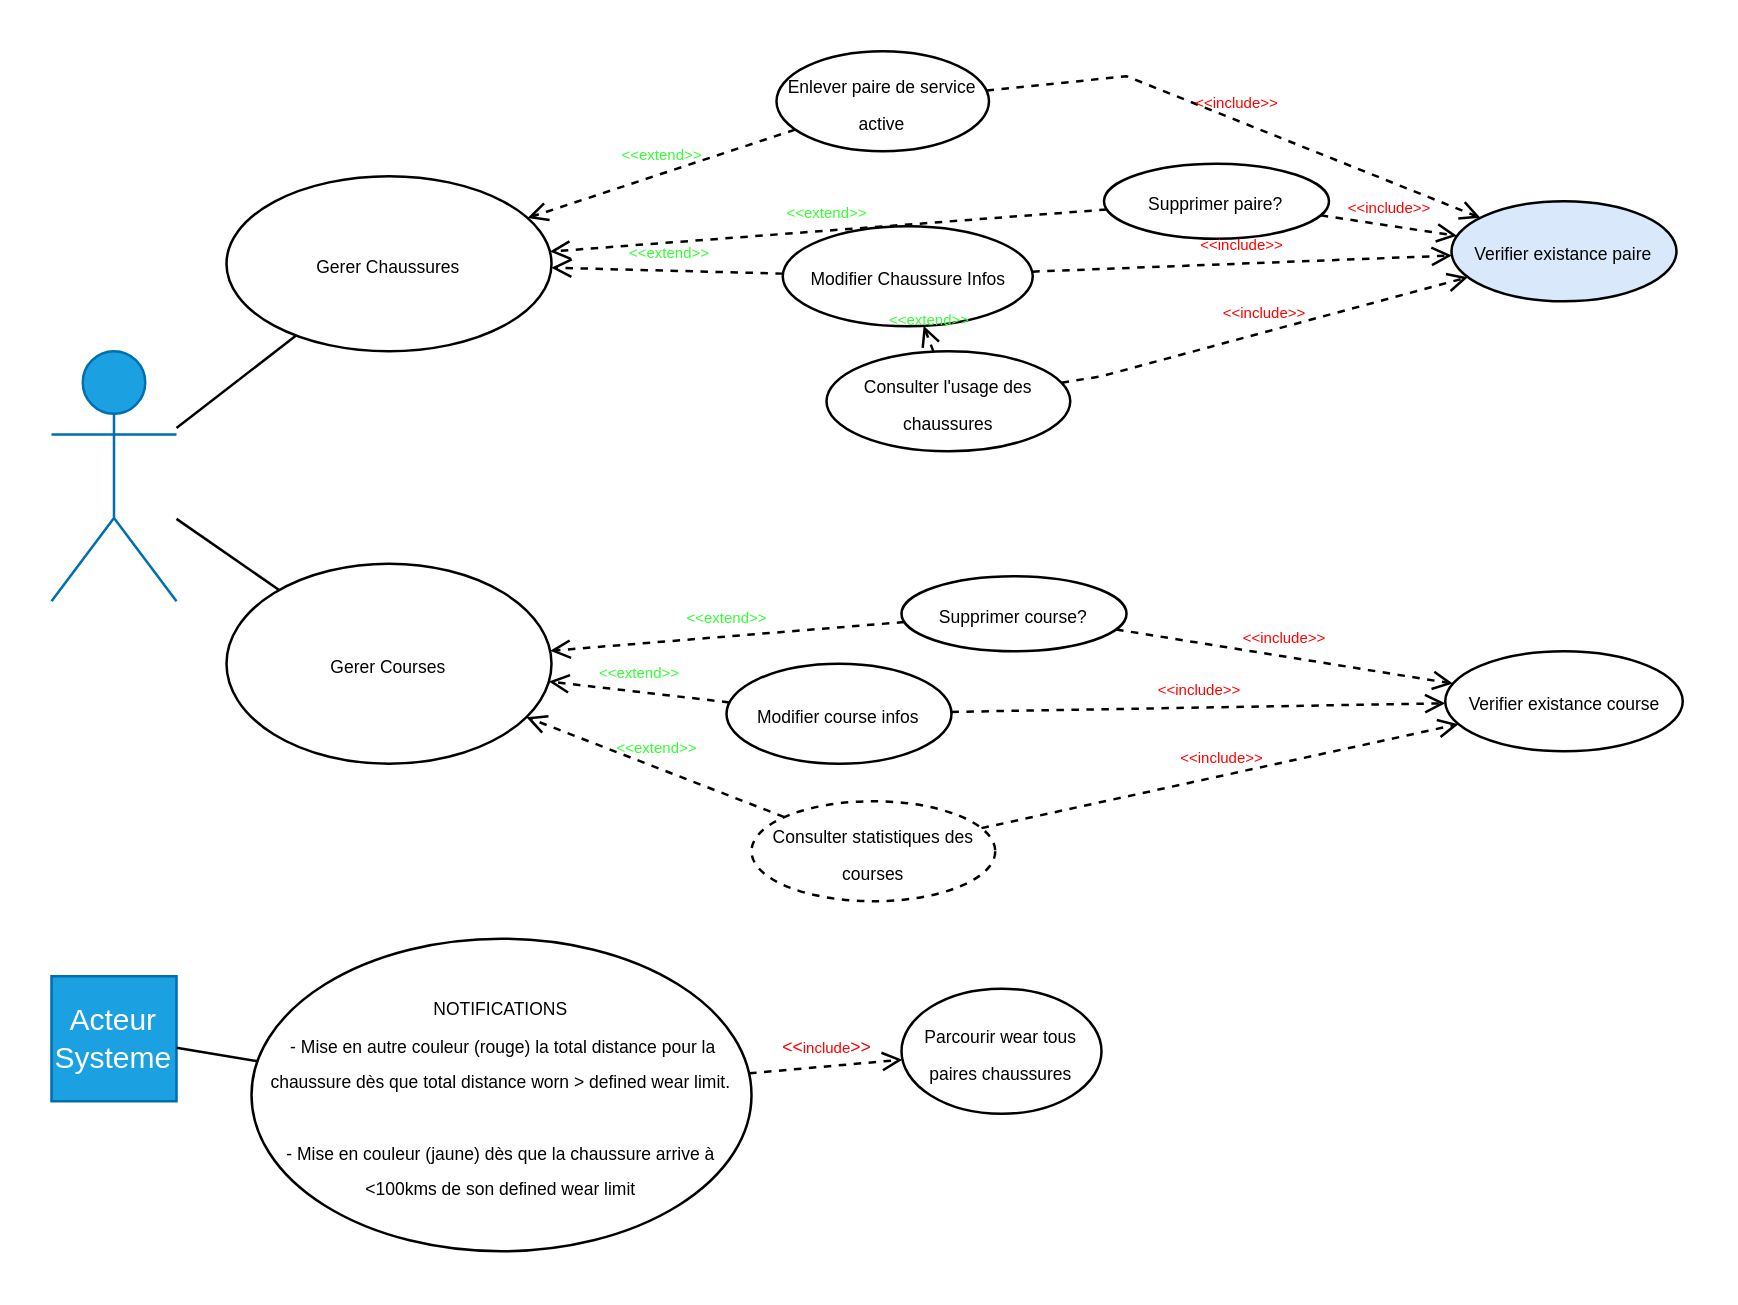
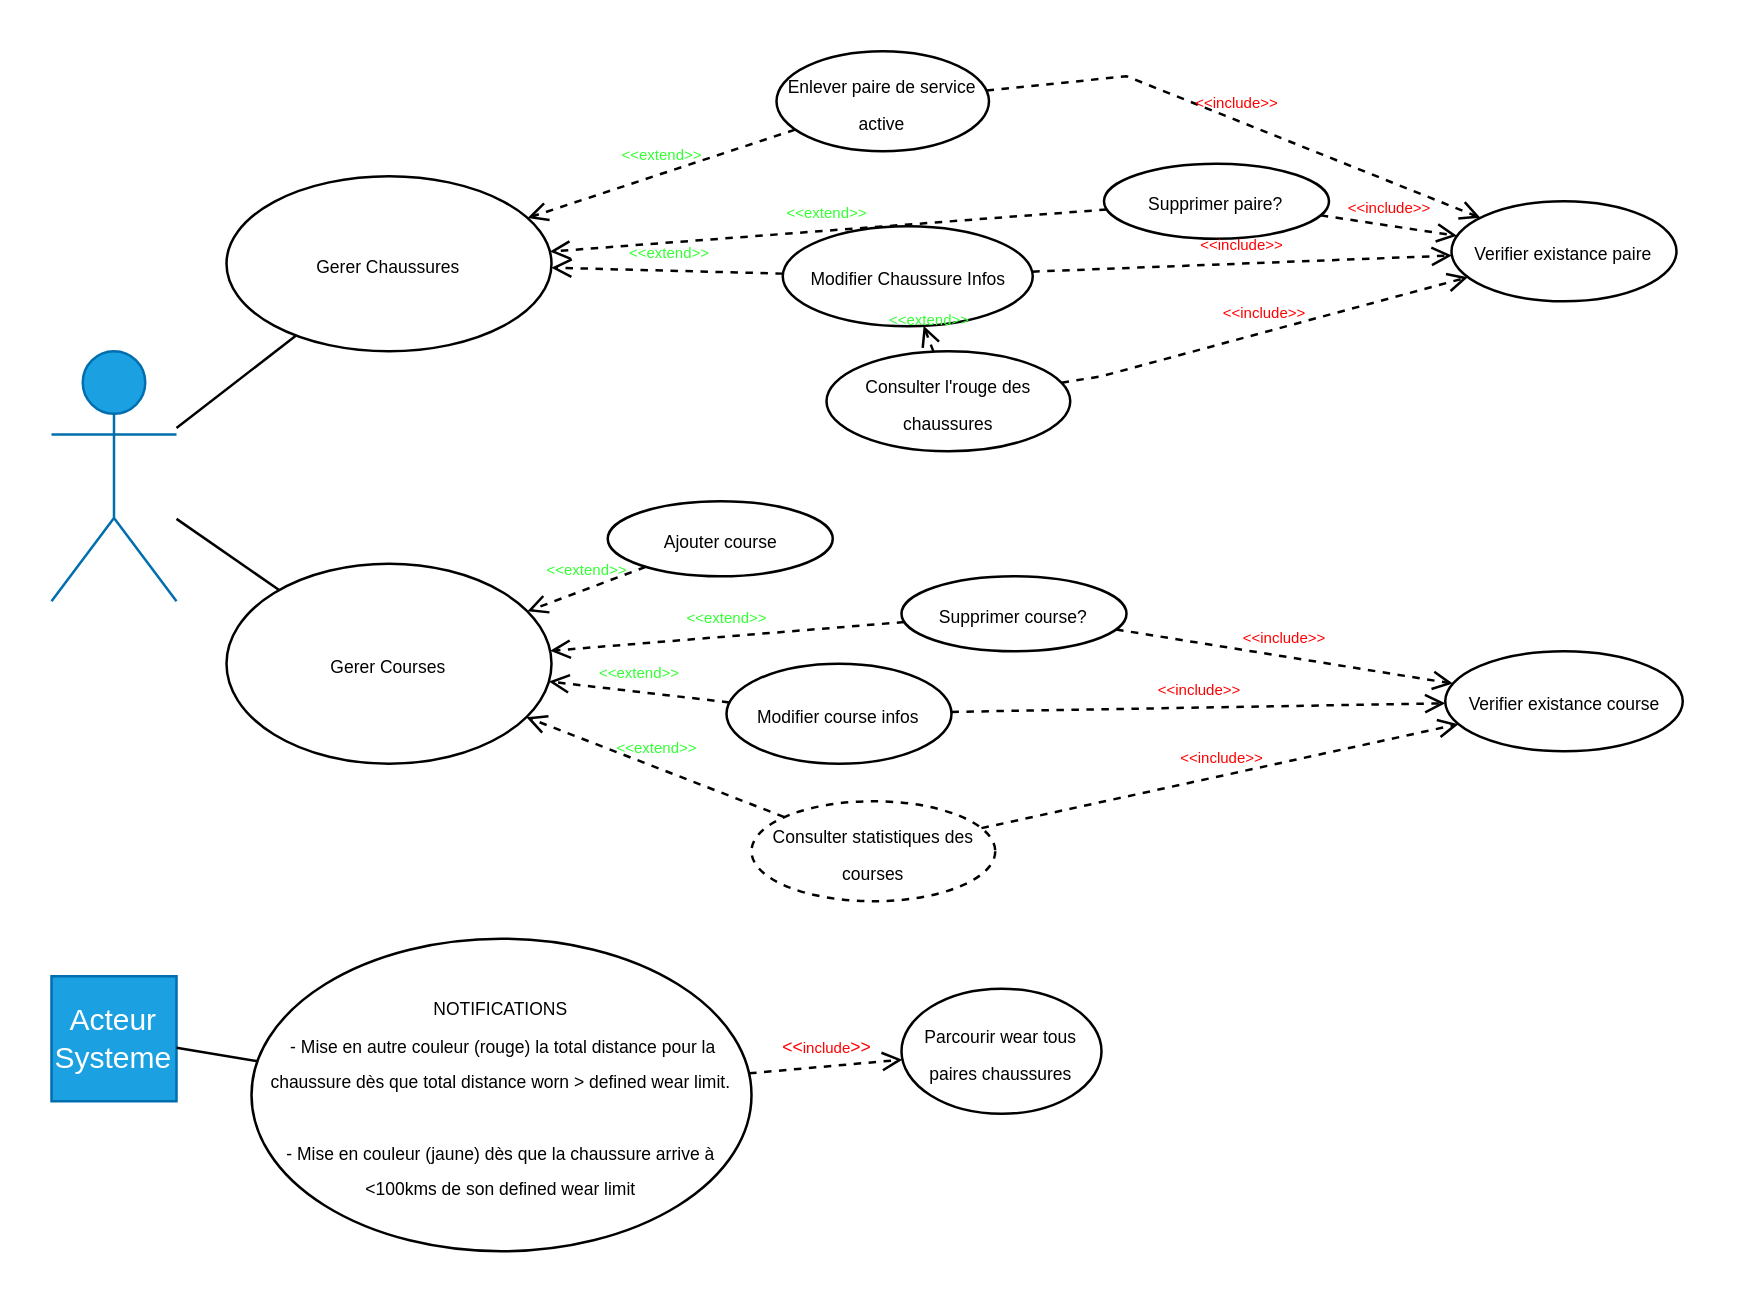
  <mxCell id="0" />
  <mxCell id="1" parent="0" />
  <mxCell id="2" value="User" style="shape=umlActor;verticalLabelPosition=bottom;verticalAlign=top;html=1;fillColor=#1ba1e2;fontColor=#ffffff;strokeColor=#006EAF;" parent="1" vertex="1"><mxGeometry x="20" y="140" width="50" height="100" as="geometry" /></mxCell>
  <mxCell id="3" value="&lt;font style=&quot;font-size: 7px;&quot;&gt;Enlever paire de service active&lt;/font&gt;" style="ellipse;whiteSpace=wrap;html=1;" parent="1" vertex="1"><mxGeometry x="310" y="20" width="85" height="40" as="geometry" /></mxCell>
  <mxCell id="4" value="&lt;font style=&quot;font-size: 7px;&quot;&gt;NOTIFICATIONS&lt;/font&gt;&lt;div&gt;&lt;font style=&quot;font-size: 7px;&quot;&gt;&amp;nbsp;- Mise en autre couleur (rouge) la total distance pour la chaussure dès que total distance worn &amp;gt; defined wear limit.&lt;br&gt;&lt;br&gt;&lt;/font&gt;&lt;div&gt;&lt;font style=&quot;font-size: 7px;&quot;&gt;- Mise en couleur (jaune) dès que la chaussure arrive à &amp;lt;100kms de son defined wear limit&lt;/font&gt;&lt;/div&gt;&lt;/div&gt;" style="ellipse;whiteSpace=wrap;html=1;" parent="1" vertex="1"><mxGeometry x="100" y="375" width="200" height="125" as="geometry" /></mxCell>
  <mxCell id="5" value="&lt;font style=&quot;font-size: 7px;&quot;&gt;Modifier Chaussure Infos&lt;/font&gt;" style="ellipse;whiteSpace=wrap;html=1;" parent="1" vertex="1"><mxGeometry x="312.5" y="90" width="100" height="40" as="geometry" /></mxCell>
  <mxCell id="6" value="&lt;font style=&quot;font-size: 7px;&quot;&gt;Gerer Chaussures&lt;/font&gt;" style="ellipse;whiteSpace=wrap;html=1;" parent="1" vertex="1"><mxGeometry x="90" y="70" width="130" height="70" as="geometry" /></mxCell>
  <mxCell id="7" value="&lt;font style=&quot;font-size: 7px;&quot;&gt;Gerer Courses&lt;/font&gt;" style="ellipse;whiteSpace=wrap;html=1;" parent="1" vertex="1"><mxGeometry x="90" y="225" width="130" height="80" as="geometry" /></mxCell>
+ <mxCell id="8" value="&lt;font style=&quot;font-size: 7px;&quot;&gt;Ajouter course&lt;/font&gt;" style="ellipse;whiteSpace=wrap;html=1;" parent="1" vertex="1"><mxGeometry x="242.5" y="200" width="90" height="30" as="geometry" /></mxCell>
  <mxCell id="9" value="&lt;font style=&quot;font-size: 7px;&quot;&gt;Modifier course infos&lt;/font&gt;" style="ellipse;whiteSpace=wrap;html=1;" parent="1" vertex="1"><mxGeometry x="290" y="265" width="90" height="40" as="geometry" /></mxCell>
  <mxCell id="10" value="&lt;font style=&quot;font-size: 7px;&quot;&gt;Supprimer paire?&lt;/font&gt;" style="ellipse;whiteSpace=wrap;html=1;" parent="1" vertex="1"><mxGeometry x="441" y="65" width="90" height="30" as="geometry" /></mxCell>
  <mxCell id="11" value="&lt;font style=&quot;font-size: 7px;&quot;&gt;Supprimer course?&lt;/font&gt;" style="ellipse;whiteSpace=wrap;html=1;" parent="1" vertex="1"><mxGeometry x="360" y="230" width="90" height="30" as="geometry" /></mxCell>
  <mxCell id="12" value="&lt;font style=&quot;font-size: 7px;&quot;&gt;Consulter statistiques des courses&lt;/font&gt;" style="ellipse;whiteSpace=wrap;html=1;dashed=1;" parent="1" vertex="1"><mxGeometry x="300" y="320" width="97.5" height="40" as="geometry" /></mxCell>
- <mxCell id="13" value="&lt;font style=&quot;font-size: 7px;&quot;&gt;Consulter l'usage des chaussures&lt;/font&gt;" style="ellipse;whiteSpace=wrap;html=1;" parent="1" vertex="1"><mxGeometry x="330" y="140" width="97.5" height="40" as="geometry" /></mxCell>
+ <mxCell id="13" value="&lt;font style=&quot;font-size: 7px;&quot;&gt;Consulter l'rouge des chaussures&lt;/font&gt;" style="ellipse;whiteSpace=wrap;html=1;" parent="1" vertex="1"><mxGeometry x="330" y="140" width="97.5" height="40" as="geometry" /></mxCell>
  <mxCell id="14" value="&lt;font color=&quot;#33ff33&quot; style=&quot;font-size: 6px;&quot;&gt;&amp;lt;&amp;lt;extend&amp;gt;&amp;gt;&lt;/font&gt;" style="html=1;verticalAlign=bottom;labelBackgroundColor=none;endArrow=open;endFill=0;dashed=1;rounded=0;" parent="1" source="10" target="6" edge="1"><mxGeometry width="160" relative="1" as="geometry"><mxPoint x="345" y="84" as="sourcePoint" /><mxPoint x="280" y="82" as="targetPoint" /></mxGeometry></mxCell>
- <mxCell id="15" value="&lt;font style=&quot;font-size: 7px;&quot;&gt;Verifier existance paire&lt;/font&gt;" style="ellipse;whiteSpace=wrap;html=1;fillColor=#dae8fc;" parent="1" vertex="1"><mxGeometry x="580" y="80" width="90" height="40" as="geometry" /></mxCell>
+ <mxCell id="15" value="&lt;font style=&quot;font-size: 7px;&quot;&gt;Verifier existance paire&lt;/font&gt;" style="ellipse;whiteSpace=wrap;html=1;" parent="1" vertex="1"><mxGeometry x="580" y="80" width="90" height="40" as="geometry" /></mxCell>
  <mxCell id="16" value="&lt;font color=&quot;#ff0000&quot; style=&quot;font-size: 6px;&quot;&gt;&amp;lt;&amp;lt;include&amp;gt;&amp;gt;&lt;/font&gt;" style="html=1;verticalAlign=bottom;labelBackgroundColor=none;endArrow=open;endFill=0;dashed=1;rounded=0;" parent="1" source="10" target="15" edge="1"><mxGeometry width="160" relative="1" as="geometry"><mxPoint x="250" y="210" as="sourcePoint" /><mxPoint x="410" y="210" as="targetPoint" /></mxGeometry></mxCell>
  <mxCell id="17" value="&lt;font color=&quot;#33ff33&quot; style=&quot;font-size: 6px;&quot;&gt;&amp;lt;&amp;lt;extend&amp;gt;&amp;gt;&lt;/font&gt;" style="html=1;verticalAlign=bottom;labelBackgroundColor=none;endArrow=open;endFill=0;dashed=1;rounded=0;" parent="1" source="13" target="5" edge="1"><mxGeometry width="160" relative="1" as="geometry"><mxPoint x="464" y="41" as="sourcePoint" /><mxPoint x="278" y="70" as="targetPoint" /></mxGeometry></mxCell>
  <mxCell id="18" value="&lt;font color=&quot;#33ff33&quot; style=&quot;font-size: 6px;&quot;&gt;&amp;lt;&amp;lt;extend&amp;gt;&amp;gt;&lt;/font&gt;" style="html=1;verticalAlign=bottom;labelBackgroundColor=none;endArrow=open;endFill=0;dashed=1;rounded=0;" parent="1" source="5" target="6" edge="1"><mxGeometry width="160" relative="1" as="geometry"><mxPoint x="289" y="133" as="sourcePoint" /><mxPoint x="257" y="110" as="targetPoint" /></mxGeometry></mxCell>
  <mxCell id="19" value="&lt;font color=&quot;#ff0000&quot; style=&quot;font-size: 6px;&quot;&gt;&amp;lt;&amp;lt;include&amp;gt;&amp;gt;&lt;/font&gt;" style="html=1;verticalAlign=bottom;labelBackgroundColor=none;endArrow=open;endFill=0;dashed=1;rounded=0;" parent="1" source="5" target="15" edge="1"><mxGeometry width="160" relative="1" as="geometry"><mxPoint x="539" y="45" as="sourcePoint" /><mxPoint x="550" y="70" as="targetPoint" /><Array as="points" /></mxGeometry></mxCell>
  <mxCell id="20" value="&lt;font color=&quot;#ff0000&quot; style=&quot;font-size: 6px;&quot;&gt;&amp;lt;&amp;lt;include&amp;gt;&amp;gt;&lt;/font&gt;" style="html=1;verticalAlign=bottom;labelBackgroundColor=none;endArrow=open;endFill=0;dashed=1;rounded=0;" parent="1" source="13" target="15" edge="1"><mxGeometry width="160" relative="1" as="geometry"><mxPoint x="467" y="125" as="sourcePoint" /><mxPoint x="582" y="76" as="targetPoint" /><Array as="points"><mxPoint x="440" y="150" /></Array></mxGeometry></mxCell>
  <mxCell id="21" value="Acteur Systeme" style="whiteSpace=wrap;html=1;aspect=fixed;fillColor=#1ba1e2;fontColor=#ffffff;strokeColor=#006EAF;" parent="1" vertex="1"><mxGeometry x="20" y="390" width="50" height="50" as="geometry" /></mxCell>
+ <mxCell id="22" value="&lt;font color=&quot;#33ff33&quot; style=&quot;font-size: 6px;&quot;&gt;&amp;lt;&amp;lt;extend&amp;gt;&amp;gt;&lt;/font&gt;" style="html=1;verticalAlign=bottom;labelBackgroundColor=none;endArrow=open;endFill=0;dashed=1;rounded=0;" parent="1" source="8" target="7" edge="1"><mxGeometry width="160" relative="1" as="geometry"><mxPoint x="283" y="142" as="sourcePoint" /><mxPoint x="251" y="113" as="targetPoint" /><Array as="points" /></mxGeometry></mxCell>
  <mxCell id="23" value="&lt;font color=&quot;#33ff33&quot; style=&quot;font-size: 6px;&quot;&gt;&amp;lt;&amp;lt;extend&amp;gt;&amp;gt;&lt;/font&gt;" style="html=1;verticalAlign=bottom;labelBackgroundColor=none;endArrow=open;endFill=0;dashed=1;rounded=0;" parent="1" source="11" target="7" edge="1"><mxGeometry width="160" relative="1" as="geometry"><mxPoint x="330" y="80" as="sourcePoint" /><mxPoint x="280" y="80" as="targetPoint" /></mxGeometry></mxCell>
  <mxCell id="24" value="&lt;font style=&quot;font-size: 7px;&quot;&gt;Parcourir wear tous paires chaussures&lt;/font&gt;" style="ellipse;whiteSpace=wrap;html=1;" parent="1" vertex="1"><mxGeometry x="360" y="395" width="80" height="50" as="geometry" /></mxCell>
  <mxCell id="25" value="&lt;font color=&quot;#ff0000&quot;&gt;&lt;font style=&quot;font-size: 7px;&quot;&gt;&amp;lt;&amp;lt;&lt;/font&gt;&lt;font style=&quot;font-size: 6px;&quot;&gt;include&lt;/font&gt;&lt;font style=&quot;font-size: 7px;&quot;&gt;&amp;gt;&amp;gt;&lt;/font&gt;&lt;/font&gt;" style="html=1;verticalAlign=bottom;labelBackgroundColor=none;endArrow=open;endFill=0;dashed=1;rounded=0;" parent="1" source="4" target="24" edge="1"><mxGeometry width="160" relative="1" as="geometry"><mxPoint x="462" y="240" as="sourcePoint" /><mxPoint x="332" y="175" as="targetPoint" /></mxGeometry></mxCell>
  <mxCell id="26" value="&lt;font style=&quot;font-size: 7px;&quot;&gt;Verifier existance course&lt;/font&gt;" style="ellipse;whiteSpace=wrap;html=1;" parent="1" vertex="1"><mxGeometry x="577.5" y="260" width="95" height="40" as="geometry" /></mxCell>
  <mxCell id="27" value="&lt;font color=&quot;#33ff33&quot; style=&quot;font-size: 6px;&quot;&gt;&amp;lt;&amp;lt;extend&amp;gt;&amp;gt;&lt;/font&gt;" style="html=1;verticalAlign=bottom;labelBackgroundColor=none;endArrow=open;endFill=0;dashed=1;rounded=0;" parent="1" source="9" target="7" edge="1"><mxGeometry width="160" relative="1" as="geometry"><mxPoint x="394" y="129" as="sourcePoint" /><mxPoint x="274" y="96" as="targetPoint" /></mxGeometry></mxCell>
  <mxCell id="28" value="&lt;font color=&quot;#ff0000&quot; style=&quot;font-size: 6px;&quot;&gt;&amp;lt;&amp;lt;include&amp;gt;&amp;gt;&lt;/font&gt;" style="html=1;verticalAlign=bottom;labelBackgroundColor=none;endArrow=open;endFill=0;dashed=1;rounded=0;" parent="1" source="9" target="26" edge="1"><mxGeometry width="160" relative="1" as="geometry"><mxPoint x="467" y="125" as="sourcePoint" /><mxPoint x="582" y="76" as="targetPoint" /></mxGeometry></mxCell>
  <mxCell id="29" value="&lt;font color=&quot;#ff0000&quot; style=&quot;font-size: 6px;&quot;&gt;&amp;lt;&amp;lt;include&amp;gt;&amp;gt;&lt;/font&gt;" style="html=1;verticalAlign=bottom;labelBackgroundColor=none;endArrow=open;endFill=0;dashed=1;rounded=0;" parent="1" source="11" target="26" edge="1"><mxGeometry width="160" relative="1" as="geometry"><mxPoint x="517" y="43" as="sourcePoint" /><mxPoint x="576" y="57" as="targetPoint" /></mxGeometry></mxCell>
  <mxCell id="30" value="&lt;font color=&quot;#ff0000&quot; style=&quot;font-size: 6px;&quot;&gt;&amp;lt;&amp;lt;include&amp;gt;&amp;gt;&lt;/font&gt;" style="html=1;verticalAlign=bottom;labelBackgroundColor=none;endArrow=open;endFill=0;dashed=1;rounded=0;" parent="1" source="12" target="26" edge="1"><mxGeometry width="160" relative="1" as="geometry"><mxPoint x="333" y="146" as="sourcePoint" /><mxPoint x="574" y="72" as="targetPoint" /></mxGeometry></mxCell>
  <mxCell id="31" value="&lt;font color=&quot;#ff0000&quot; style=&quot;font-size: 6px;&quot;&gt;&amp;lt;&amp;lt;include&amp;gt;&amp;gt;&lt;/font&gt;" style="html=1;verticalAlign=bottom;labelBackgroundColor=none;endArrow=open;endFill=0;dashed=1;rounded=0;" parent="1" source="3" target="15" edge="1"><mxGeometry width="160" relative="1" as="geometry"><mxPoint x="494" y="58" as="sourcePoint" /><mxPoint x="571" y="63" as="targetPoint" /><Array as="points"><mxPoint x="450" y="30" /></Array></mxGeometry></mxCell>
  <mxCell id="32" value="&lt;font color=&quot;#33ff33&quot; style=&quot;font-size: 6px;&quot;&gt;&amp;lt;&amp;lt;extend&amp;gt;&amp;gt;&lt;/font&gt;" style="html=1;verticalAlign=bottom;labelBackgroundColor=none;endArrow=open;endFill=0;dashed=1;rounded=0;" parent="1" source="3" target="6" edge="1"><mxGeometry width="160" relative="1" as="geometry"><mxPoint x="383" y="103" as="sourcePoint" /><mxPoint x="278" y="89" as="targetPoint" /><Array as="points" /></mxGeometry></mxCell>
  <mxCell id="33" value="&lt;font color=&quot;#33ff33&quot; style=&quot;font-size: 6px;&quot;&gt;&amp;lt;&amp;lt;extend&amp;gt;&amp;gt;&lt;/font&gt;" style="html=1;verticalAlign=bottom;labelBackgroundColor=none;endArrow=open;endFill=0;dashed=1;rounded=0;" parent="1" source="12" target="7" edge="1"><mxGeometry width="160" relative="1" as="geometry"><mxPoint x="257" y="372" as="sourcePoint" /><mxPoint x="197" y="362" as="targetPoint" /></mxGeometry></mxCell>
  <mxCell id="34" value="" style="endArrow=none;html=1;rounded=0;" parent="1" source="7" target="2" edge="1"><mxGeometry width="50" height="50" relative="1" as="geometry"><mxPoint x="330" y="340" as="sourcePoint" /><mxPoint x="380" y="290" as="targetPoint" /><Array as="points" /></mxGeometry></mxCell>
  <mxCell id="35" value="" style="endArrow=none;html=1;rounded=0;" parent="1" source="2" target="6" edge="1"><mxGeometry width="50" height="50" relative="1" as="geometry"><mxPoint x="330" y="200" as="sourcePoint" /><mxPoint x="380" y="150" as="targetPoint" /></mxGeometry></mxCell>
  <mxCell id="36" value="" style="endArrow=none;html=1;rounded=0;" parent="1" source="4" target="21" edge="1"><mxGeometry width="50" height="50" relative="1" as="geometry"><mxPoint x="320" y="350" as="sourcePoint" /><mxPoint x="370" y="300" as="targetPoint" /></mxGeometry></mxCell>
